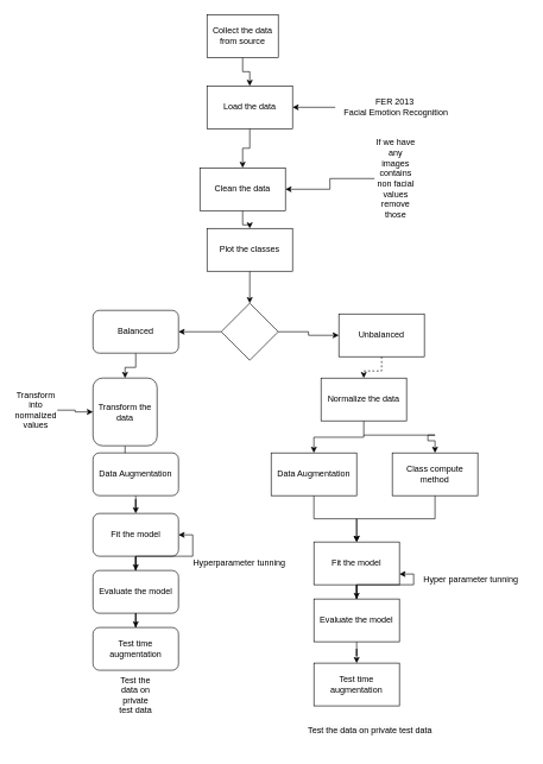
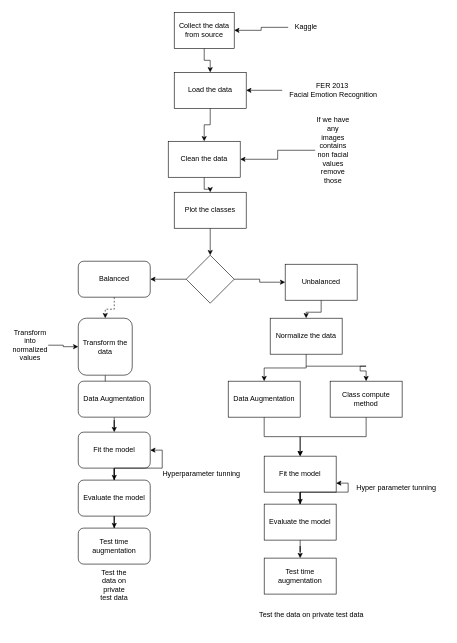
  <mxCell id="0" />
  <mxCell id="1" parent="0" />
  <mxCell id="2" value="" style="edgeStyle=orthogonalEdgeStyle;rounded=0;orthogonalLoop=1;jettySize=auto;html=1;" edge="1" parent="1" source="3" target="5"><mxGeometry relative="1" as="geometry" /></mxCell>
  <mxCell id="3" value="Collect the data from source" style="rounded=0;whiteSpace=wrap;html=1;" vertex="1" parent="1"><mxGeometry x="290" y="20" width="100" height="60" as="geometry" /></mxCell>
  <mxCell id="4" value="" style="edgeStyle=orthogonalEdgeStyle;rounded=0;orthogonalLoop=1;jettySize=auto;html=1;" edge="1" parent="1" source="5" target="7"><mxGeometry relative="1" as="geometry" /></mxCell>
  <mxCell id="5" value="Load the data" style="rounded=0;whiteSpace=wrap;html=1;" vertex="1" parent="1"><mxGeometry x="290" y="120" width="120" height="60" as="geometry" /></mxCell>
  <mxCell id="6" value="" style="edgeStyle=orthogonalEdgeStyle;rounded=0;orthogonalLoop=1;jettySize=auto;html=1;" edge="1" parent="1" source="7" target="9"><mxGeometry relative="1" as="geometry" /></mxCell>
  <mxCell id="7" value="Clean the data" style="rounded=0;whiteSpace=wrap;html=1;" vertex="1" parent="1"><mxGeometry x="280" y="235" width="120" height="60" as="geometry" /></mxCell>
  <mxCell id="8" value="" style="edgeStyle=orthogonalEdgeStyle;rounded=0;orthogonalLoop=1;jettySize=auto;html=1;" edge="1" parent="1" source="9" target="12"><mxGeometry relative="1" as="geometry" /></mxCell>
  <mxCell id="9" value="Plot the classes" style="rounded=0;whiteSpace=wrap;html=1;" vertex="1" parent="1"><mxGeometry x="290" y="320" width="120" height="60" as="geometry" /></mxCell>
  <mxCell id="10" value="" style="edgeStyle=orthogonalEdgeStyle;rounded=0;orthogonalLoop=1;jettySize=auto;html=1;" edge="1" parent="1" source="12" target="14"><mxGeometry relative="1" as="geometry" /></mxCell>
  <mxCell id="11" value="" style="edgeStyle=orthogonalEdgeStyle;rounded=0;orthogonalLoop=1;jettySize=auto;html=1;" edge="1" parent="1" source="12" target="16"><mxGeometry relative="1" as="geometry" /></mxCell>
  <mxCell id="12" value="" style="rhombus;whiteSpace=wrap;html=1;" vertex="1" parent="1"><mxGeometry x="310" y="425" width="80" height="80" as="geometry" /></mxCell>
- <mxCell id="13" value="" style="edgeStyle=orthogonalEdgeStyle;rounded=0;orthogonalLoop=1;jettySize=auto;html=1;" edge="1" parent="1" source="14" target="18"><mxGeometry relative="1" as="geometry" /></mxCell>
+ <mxCell id="13" value="" style="edgeStyle=orthogonalEdgeStyle;rounded=0;orthogonalLoop=1;jettySize=auto;html=1;dashed=1;" edge="1" parent="1" source="14" target="18"><mxGeometry relative="1" as="geometry" /></mxCell>
  <mxCell id="14" value="Balanced" style="rounded=1;whiteSpace=wrap;html=1;" vertex="1" parent="1"><mxGeometry x="130" y="435" width="120" height="60" as="geometry" /></mxCell>
- <mxCell id="15" value="" style="edgeStyle=orthogonalEdgeStyle;rounded=0;orthogonalLoop=1;jettySize=auto;html=1;dashed=1;" edge="1" parent="1" source="16" target="20"><mxGeometry relative="1" as="geometry" /></mxCell>
+ <mxCell id="15" value="" style="edgeStyle=orthogonalEdgeStyle;rounded=0;orthogonalLoop=1;jettySize=auto;html=1;" edge="1" parent="1" source="16" target="20"><mxGeometry relative="1" as="geometry" /></mxCell>
  <mxCell id="16" value="Unbalanced" style="whiteSpace=wrap;html=1;" vertex="1" parent="1"><mxGeometry x="475" y="440" width="120" height="60" as="geometry" /></mxCell>
  <mxCell id="17" value="" style="edgeStyle=orthogonalEdgeStyle;rounded=0;orthogonalLoop=1;jettySize=auto;html=1;" edge="1" parent="1" source="18" target="22"><mxGeometry relative="1" as="geometry" /></mxCell>
  <mxCell id="18" value="Transform the data" style="rounded=1;whiteSpace=wrap;html=1;" vertex="1" parent="1"><mxGeometry x="130" y="530" width="90" height="95" as="geometry" /></mxCell>
  <mxCell id="19" value="" style="edgeStyle=orthogonalEdgeStyle;rounded=0;orthogonalLoop=1;jettySize=auto;html=1;" edge="1" parent="1" source="20" target="24"><mxGeometry relative="1" as="geometry"><Array as="points"><mxPoint x="510" y="613" /><mxPoint x="440" y="613" /></Array></mxGeometry></mxCell>
  <mxCell id="20" value="Normalize the data" style="whiteSpace=wrap;html=1;" vertex="1" parent="1"><mxGeometry x="450" y="530" width="120" height="60" as="geometry" /></mxCell>
  <mxCell id="21" value="" style="edgeStyle=orthogonalEdgeStyle;rounded=0;orthogonalLoop=1;jettySize=auto;html=1;" edge="1" parent="1" source="22" target="29"><mxGeometry relative="1" as="geometry" /></mxCell>
  <mxCell id="22" value="Data Augmentation" style="whiteSpace=wrap;html=1;rounded=1;" vertex="1" parent="1"><mxGeometry x="130" y="635" width="120" height="60" as="geometry" /></mxCell>
  <mxCell id="23" value="" style="edgeStyle=orthogonalEdgeStyle;rounded=0;orthogonalLoop=1;jettySize=auto;html=1;" edge="1" parent="1" source="24" target="31"><mxGeometry relative="1" as="geometry" /></mxCell>
  <mxCell id="24" value="Data Augmentation" style="whiteSpace=wrap;html=1;" vertex="1" parent="1"><mxGeometry x="380" y="635" width="120" height="60" as="geometry" /></mxCell>
  <mxCell id="25" value="" style="edgeStyle=orthogonalEdgeStyle;rounded=0;orthogonalLoop=1;jettySize=auto;html=1;entryX=0.5;entryY=0;entryDx=0;entryDy=0;" edge="1" parent="1" source="26" target="31"><mxGeometry relative="1" as="geometry" /></mxCell>
  <mxCell id="26" value="Class compute method" style="rounded=0;whiteSpace=wrap;html=1;" vertex="1" parent="1"><mxGeometry x="550" y="635" width="120" height="60" as="geometry" /></mxCell>
  <mxCell id="27" value="" style="edgeStyle=orthogonalEdgeStyle;rounded=0;orthogonalLoop=1;jettySize=auto;html=1;" edge="1" parent="1"><mxGeometry relative="1" as="geometry"><mxPoint x="510" y="610" as="sourcePoint" /><mxPoint x="610" y="635" as="targetPoint" /><Array as="points"><mxPoint x="610" y="610" /><mxPoint x="600" y="610" /><mxPoint x="600" y="618" /><mxPoint x="610" y="618" /></Array></mxGeometry></mxCell>
  <mxCell id="28" value="" style="edgeStyle=orthogonalEdgeStyle;rounded=0;orthogonalLoop=1;jettySize=auto;html=1;" edge="1" parent="1" source="29" target="34"><mxGeometry relative="1" as="geometry" /></mxCell>
  <mxCell id="29" value="Fit the model" style="whiteSpace=wrap;html=1;rounded=1;" vertex="1" parent="1"><mxGeometry x="130" y="720" width="120" height="60" as="geometry" /></mxCell>
  <mxCell id="30" value="" style="edgeStyle=orthogonalEdgeStyle;rounded=0;orthogonalLoop=1;jettySize=auto;html=1;" edge="1" parent="1" source="31" target="38"><mxGeometry relative="1" as="geometry" /></mxCell>
  <mxCell id="31" value="Fit the model" style="whiteSpace=wrap;html=1;" vertex="1" parent="1"><mxGeometry x="440" y="760" width="120" height="60" as="geometry" /></mxCell>
  <mxCell id="32" value="" style="edgeStyle=orthogonalEdgeStyle;rounded=0;orthogonalLoop=1;jettySize=auto;html=1;" edge="1" parent="1" source="34" target="35"><mxGeometry relative="1" as="geometry" /></mxCell>
  <mxCell id="33" value="" style="edgeStyle=orthogonalEdgeStyle;rounded=0;orthogonalLoop=1;jettySize=auto;html=1;entryX=1;entryY=0.5;entryDx=0;entryDy=0;" edge="1" parent="1" source="34" target="29"><mxGeometry relative="1" as="geometry"><mxPoint x="310" y="750" as="targetPoint" /></mxGeometry></mxCell>
  <mxCell id="34" value="Evaluate the model" style="whiteSpace=wrap;html=1;rounded=1;" vertex="1" parent="1"><mxGeometry x="130" y="800" width="120" height="60" as="geometry" /></mxCell>
  <mxCell id="35" value="Test time augmentation" style="whiteSpace=wrap;html=1;rounded=1;" vertex="1" parent="1"><mxGeometry x="130" y="880" width="120" height="60" as="geometry" /></mxCell>
  <mxCell id="36" value="" style="edgeStyle=orthogonalEdgeStyle;rounded=0;orthogonalLoop=1;jettySize=auto;html=1;" edge="1" parent="1" source="38" target="39"><mxGeometry relative="1" as="geometry" /></mxCell>
  <mxCell id="37" value="" style="edgeStyle=orthogonalEdgeStyle;rounded=0;orthogonalLoop=1;jettySize=auto;html=1;entryX=1;entryY=0.75;entryDx=0;entryDy=0;" edge="1" parent="1" source="38" target="31"><mxGeometry relative="1" as="geometry"><mxPoint x="570" y="800" as="targetPoint" /></mxGeometry></mxCell>
  <mxCell id="38" value="Evaluate the model" style="whiteSpace=wrap;html=1;" vertex="1" parent="1"><mxGeometry x="440" y="840" width="120" height="60" as="geometry" /></mxCell>
  <mxCell id="39" value="Test time augmentation" style="whiteSpace=wrap;html=1;" vertex="1" parent="1"><mxGeometry x="440" y="930" width="120" height="60" as="geometry" /></mxCell>
  <mxCell id="40" value="Hyper parameter tunning" style="text;html=1;align=center;verticalAlign=middle;resizable=0;points=[];autosize=1;strokeColor=none;fillColor=none;" vertex="1" parent="1"><mxGeometry x="580" y="798" width="160" height="30" as="geometry" /></mxCell>
  <mxCell id="41" value="Hyperparameter tunning" style="text;html=1;align=center;verticalAlign=middle;resizable=0;points=[];autosize=1;strokeColor=none;fillColor=none;" vertex="1" parent="1"><mxGeometry x="260" y="775" width="150" height="30" as="geometry" /></mxCell>
  <mxCell id="42" value="Test the data on private test data" style="text;html=1;strokeColor=none;fillColor=none;align=center;verticalAlign=middle;whiteSpace=wrap;rounded=0;" vertex="1" parent="1"><mxGeometry x="160" y="960" width="60" height="30" as="geometry" /></mxCell>
  <mxCell id="43" value="" style="edgeStyle=orthogonalEdgeStyle;rounded=0;orthogonalLoop=1;jettySize=auto;html=1;" edge="1" parent="1" source="44" target="18"><mxGeometry relative="1" as="geometry" /></mxCell>
  <mxCell id="44" value="Transform into normalized values" style="text;html=1;strokeColor=none;fillColor=none;align=center;verticalAlign=middle;whiteSpace=wrap;rounded=0;" vertex="1" parent="1"><mxGeometry x="20" y="560" width="60" height="30" as="geometry" /></mxCell>
  <mxCell id="45" value="&lt;span style=&quot;color: rgb(0, 0, 0); font-family: Helvetica; font-size: 12px; font-style: normal; font-variant-ligatures: normal; font-variant-caps: normal; font-weight: 400; letter-spacing: normal; orphans: 2; text-align: center; text-indent: 0px; text-transform: none; widows: 2; word-spacing: 0px; -webkit-text-stroke-width: 0px; background-color: rgb(251, 251, 251); text-decoration-thickness: initial; text-decoration-style: initial; text-decoration-color: initial; float: none; display: inline !important;&quot;&gt;Test the data on private test data&lt;/span&gt;" style="text;whiteSpace=wrap;html=1;" vertex="1" parent="1"><mxGeometry x="430" y="1010" width="210" height="40" as="geometry" /></mxCell>
+ <mxCell id="46" value="" style="edgeStyle=orthogonalEdgeStyle;rounded=0;orthogonalLoop=1;jettySize=auto;html=1;" edge="1" parent="1" source="47" target="3"><mxGeometry relative="1" as="geometry" /></mxCell>
+ <mxCell id="47" value="Kaggle" style="text;html=1;strokeColor=none;fillColor=none;align=center;verticalAlign=middle;whiteSpace=wrap;rounded=0;" vertex="1" parent="1"><mxGeometry x="480" y="30" width="60" height="30" as="geometry" /></mxCell>
  <mxCell id="48" value="" style="edgeStyle=orthogonalEdgeStyle;rounded=0;orthogonalLoop=1;jettySize=auto;html=1;" edge="1" parent="1" source="49" target="5"><mxGeometry relative="1" as="geometry" /></mxCell>
  <mxCell id="49" value="FER 2013&amp;nbsp;&lt;br&gt;Facial Emotion Recognition&lt;br&gt;" style="text;html=1;align=center;verticalAlign=middle;resizable=0;points=[];autosize=1;strokeColor=none;fillColor=none;" vertex="1" parent="1"><mxGeometry x="470" y="130" width="170" height="40" as="geometry" /></mxCell>
  <mxCell id="50" value="" style="edgeStyle=orthogonalEdgeStyle;rounded=0;orthogonalLoop=1;jettySize=auto;html=1;" edge="1" parent="1" source="51" target="7"><mxGeometry relative="1" as="geometry" /></mxCell>
  <mxCell id="51" value="If we have any images contains non facial values remove those" style="text;html=1;strokeColor=none;fillColor=none;align=center;verticalAlign=middle;whiteSpace=wrap;rounded=0;" vertex="1" parent="1"><mxGeometry x="525" y="235" width="60" height="30" as="geometry" /></mxCell>
